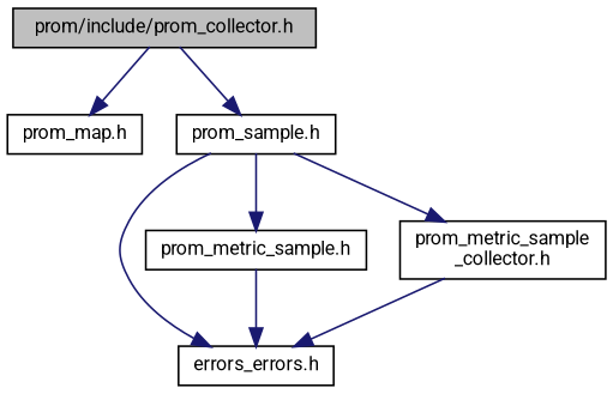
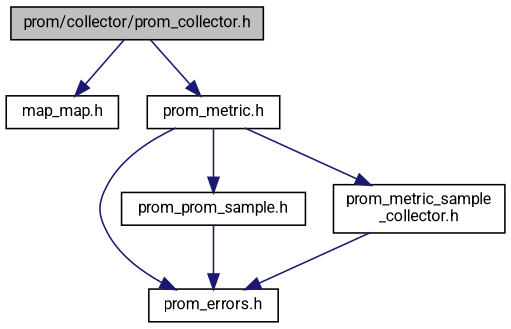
  digraph {
    fontname=Roboto
    node [color=black fillcolor=white fontname=Roboto fontsize=10 shape=record style=filled]
    edge [color=midnightblue fontname=Roboto fontsize=10 labelfontname=Helvetica labelfontsize=10 style=solid]
-   n1 [fillcolor=grey75 fontcolor=black height=0.2 label="prom/include/prom_collector.h" width=0.4]
-   n2 [height=0.2 label="prom_map.h" width=0.4]
-   n3 [height=0.2 label="prom_sample.h" width=0.4]
-   n4 [height=0.2 label="errors_errors.h" width=0.4]
-   n5 [height=0.2 label="prom_metric_sample.h" width=0.4]
+   n1 [fillcolor=grey75 fontcolor=black height=0.2 label="prom/collector/prom_collector.h" width=0.4]
+   n2 [height=0.2 label="map_map.h" width=0.4]
+   n3 [height=0.2 label="prom_metric.h" width=0.4]
+   n4 [height=0.2 label="prom_errors.h" width=0.4]
+   n5 [height=0.2 label="prom_prom_sample.h" width=0.4]
    n6 [height=0.2 label="prom_metric_sample\l_collector.h" width=0.4]
    n1 -> n2
    n1 -> n3
    n3 -> n4
    n3 -> n5
    n3 -> n6
    n5 -> n4
    n6 -> n4
  }
